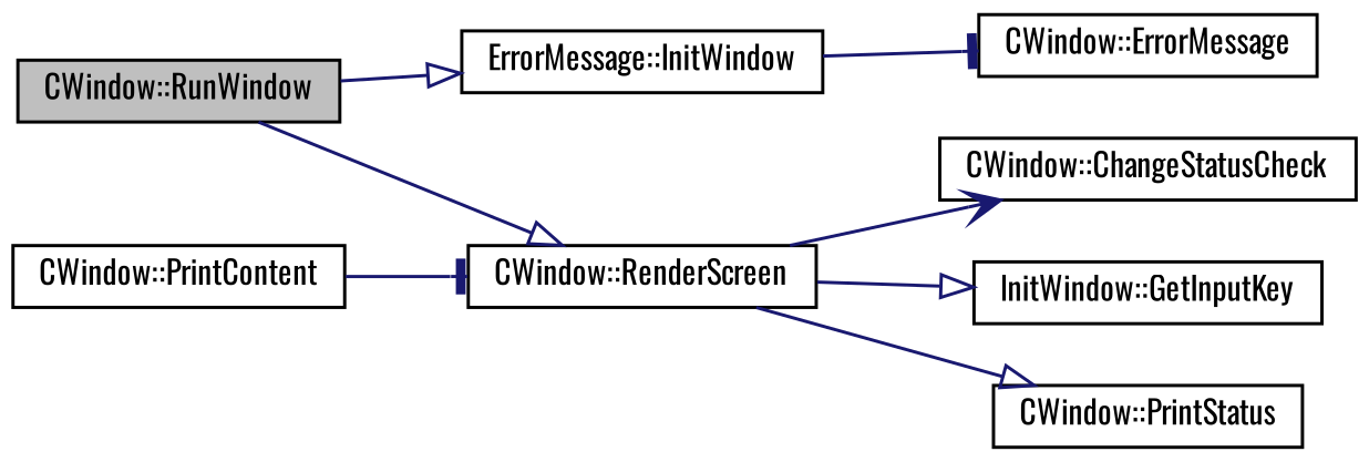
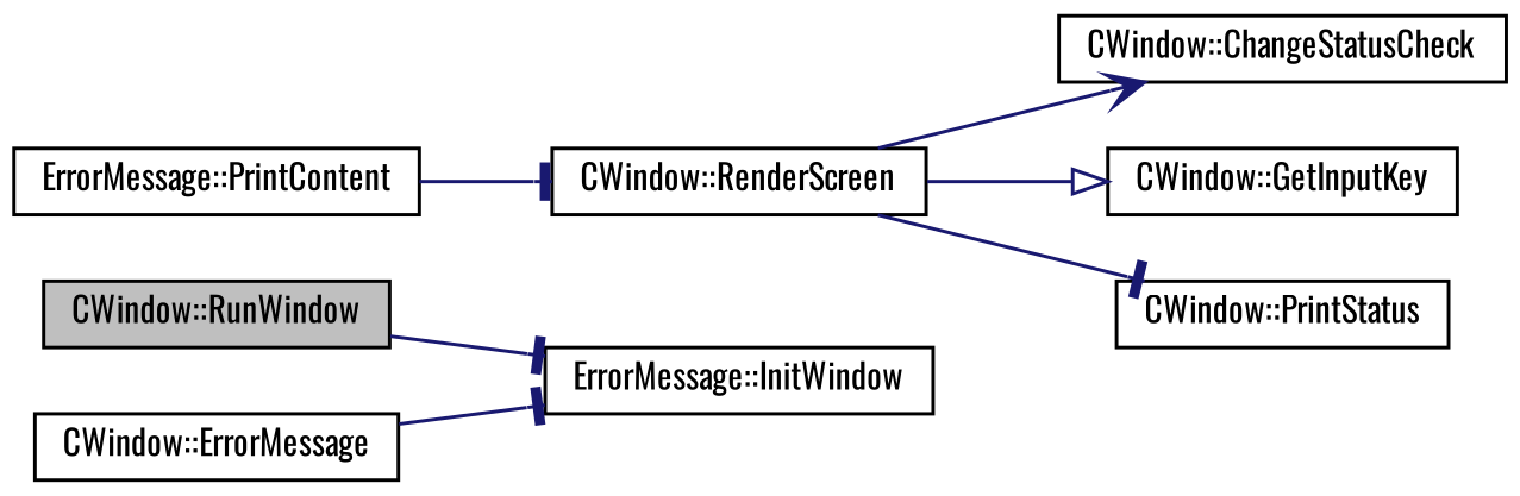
  digraph {
    fontname=Oswald
    rankdir=LR
    node [color=black fillcolor=white fontname=Oswald fontsize=10 shape=record style=filled]
    edge [arrowhead=tee color=midnightblue fontname=Oswald fontsize=10 labelfontname=Helvetica labelfontsize=10 style=solid]
    n1 [fillcolor=grey75 fontcolor=black height=0.2 label="CWindow::RunWindow" width=0.4]
    n2 [height=0.2 label="ErrorMessage::InitWindow" width=0.4]
    n3 [height=0.2 label="CWindow::RenderScreen" width=0.4]
    n4 [height=0.2 label="CWindow::ErrorMessage" width=0.4]
    n5 [height=0.2 label="CWindow::ChangeStatusCheck" width=0.4]
-   n6 [height=0.2 label="InitWindow::GetInputKey" width=0.4]
+   n6 [height=0.2 label="CWindow::GetInputKey" width=0.4]
    n7 [height=0.2 label="CWindow::PrintStatus" width=0.4]
-   n8 [height=0.2 label="CWindow::PrintContent" width=0.4]
-   n1 -> n2 [arrowhead=onormal]
-   n1 -> n3 [arrowhead=onormal]
-   n2 -> n4
+   n8 [height=0.2 label="ErrorMessage::PrintContent" width=0.4]
+   n1 -> n2
+   n4 -> n2
    n3 -> n5 [arrowhead=vee]
    n3 -> n6 [arrowhead=onormal]
-   n3 -> n7 [arrowhead=onormal]
+   n3 -> n7
    n8 -> n3
  }
